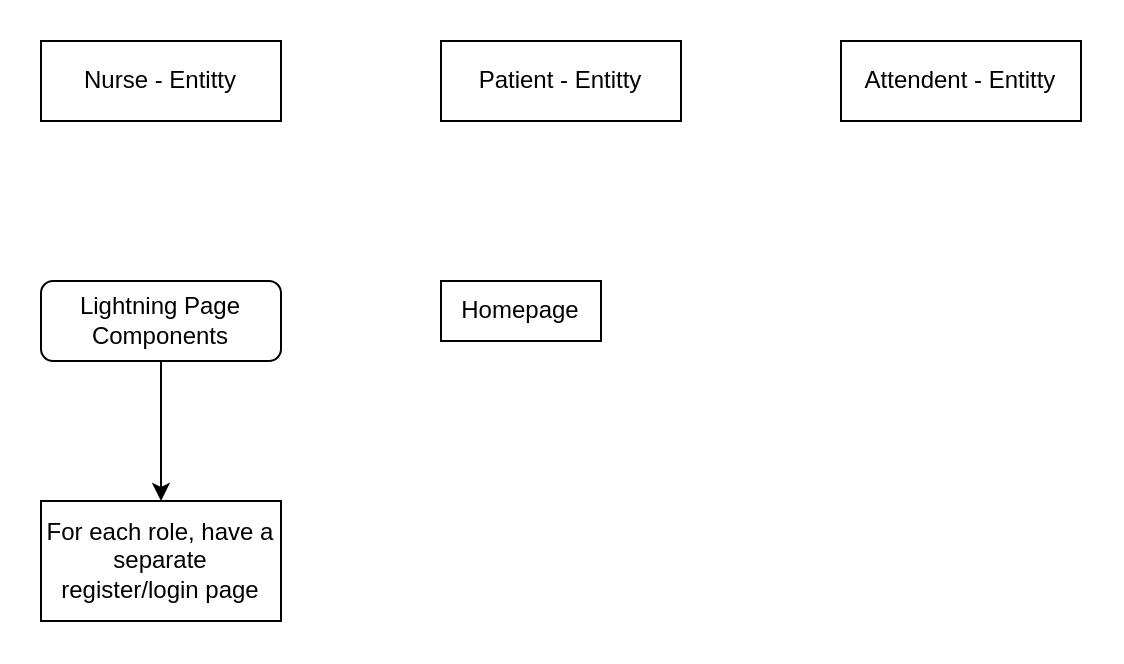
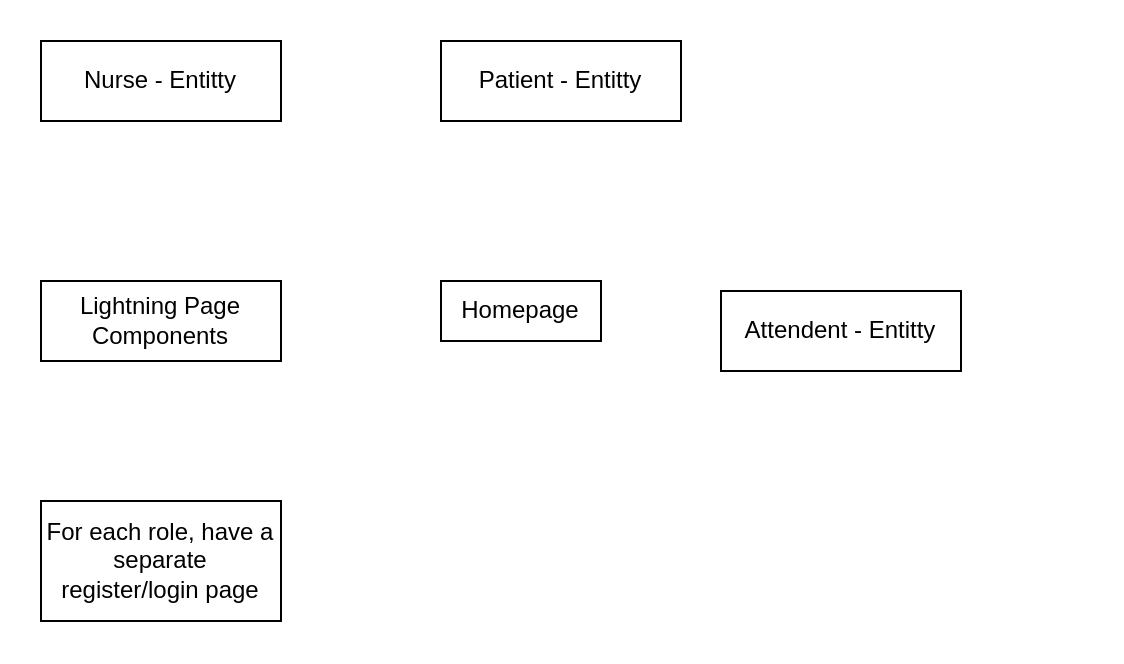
  <mxCell id="0" />
  <mxCell id="1" parent="0" />
  <mxCell id="2" value="Nurse - Entitty" style="rounded=0;whiteSpace=wrap;html=1;" vertex="1" parent="1"><mxGeometry x="20" y="20" width="120" height="40" as="geometry" /></mxCell>
  <mxCell id="3" value="Patient - Entitty" style="rounded=0;whiteSpace=wrap;html=1;" vertex="1" parent="1"><mxGeometry x="220" y="20" width="120" height="40" as="geometry" /></mxCell>
- <mxCell id="4" value="Attendent - Entitty" style="rounded=0;whiteSpace=wrap;html=1;" vertex="1" parent="1"><mxGeometry x="420" y="20" width="120" height="40" as="geometry" /></mxCell>
- <mxCell id="5" value="" style="edgeStyle=orthogonalEdgeStyle;rounded=0;orthogonalLoop=1;jettySize=auto;html=1;" edge="1" parent="1" source="6" target="7"><mxGeometry relative="1" as="geometry" /></mxCell>
- <mxCell id="6" value="Lightning Page Components" style="whiteSpace=wrap;html=1;rounded=1;" vertex="1" parent="1"><mxGeometry x="20" y="140" width="120" height="40" as="geometry" /></mxCell>
+ <mxCell id="4" value="Attendent - Entitty" style="rounded=0;whiteSpace=wrap;html=1;" vertex="1" parent="1"><mxGeometry x="360" y="145" width="120" height="40" as="geometry" /></mxCell>
+ <mxCell id="6" value="Lightning Page Components" style="rounded=0;whiteSpace=wrap;html=1;" vertex="1" parent="1"><mxGeometry x="20" y="140" width="120" height="40" as="geometry" /></mxCell>
  <mxCell id="7" value="For each role, have a separate register/login page" style="whiteSpace=wrap;html=1;rounded=0;" vertex="1" parent="1"><mxGeometry x="20" y="250" width="120" height="60" as="geometry" /></mxCell>
  <mxCell id="8" value="Homepage" style="rounded=0;whiteSpace=wrap;html=1;" vertex="1" parent="1"><mxGeometry x="220" y="140" width="80" height="30" as="geometry" /></mxCell>
